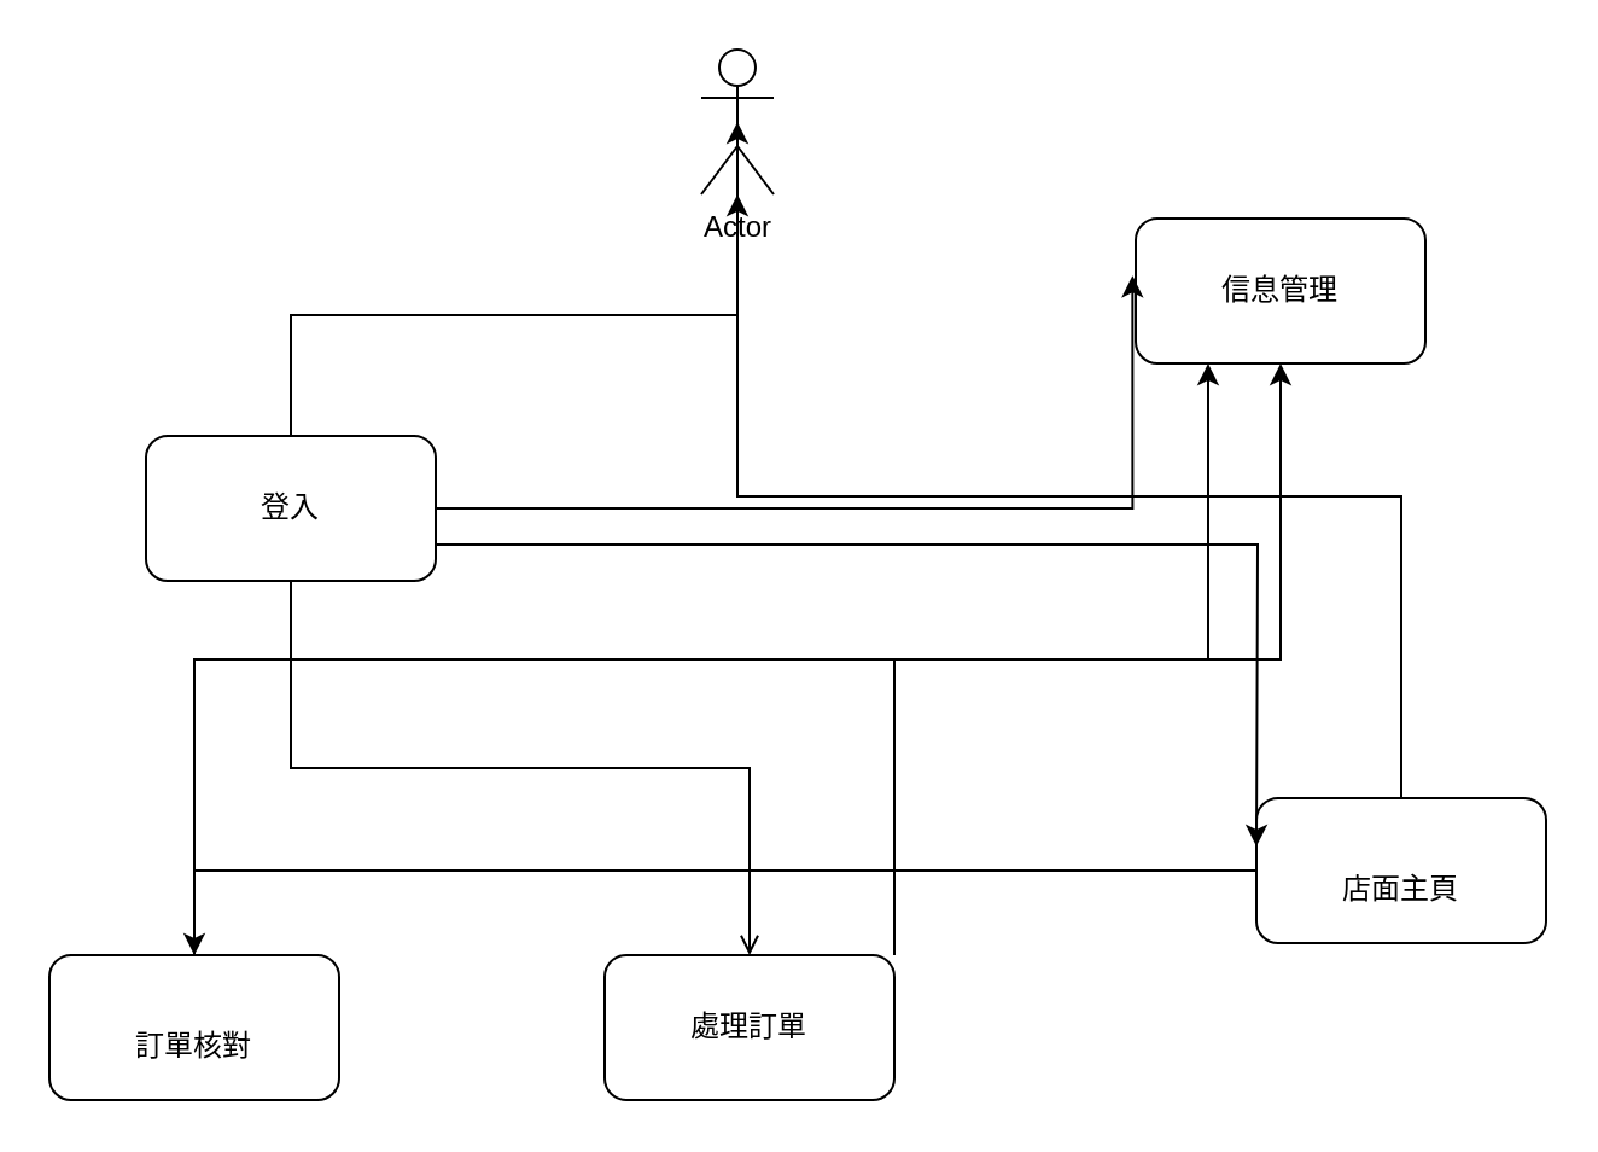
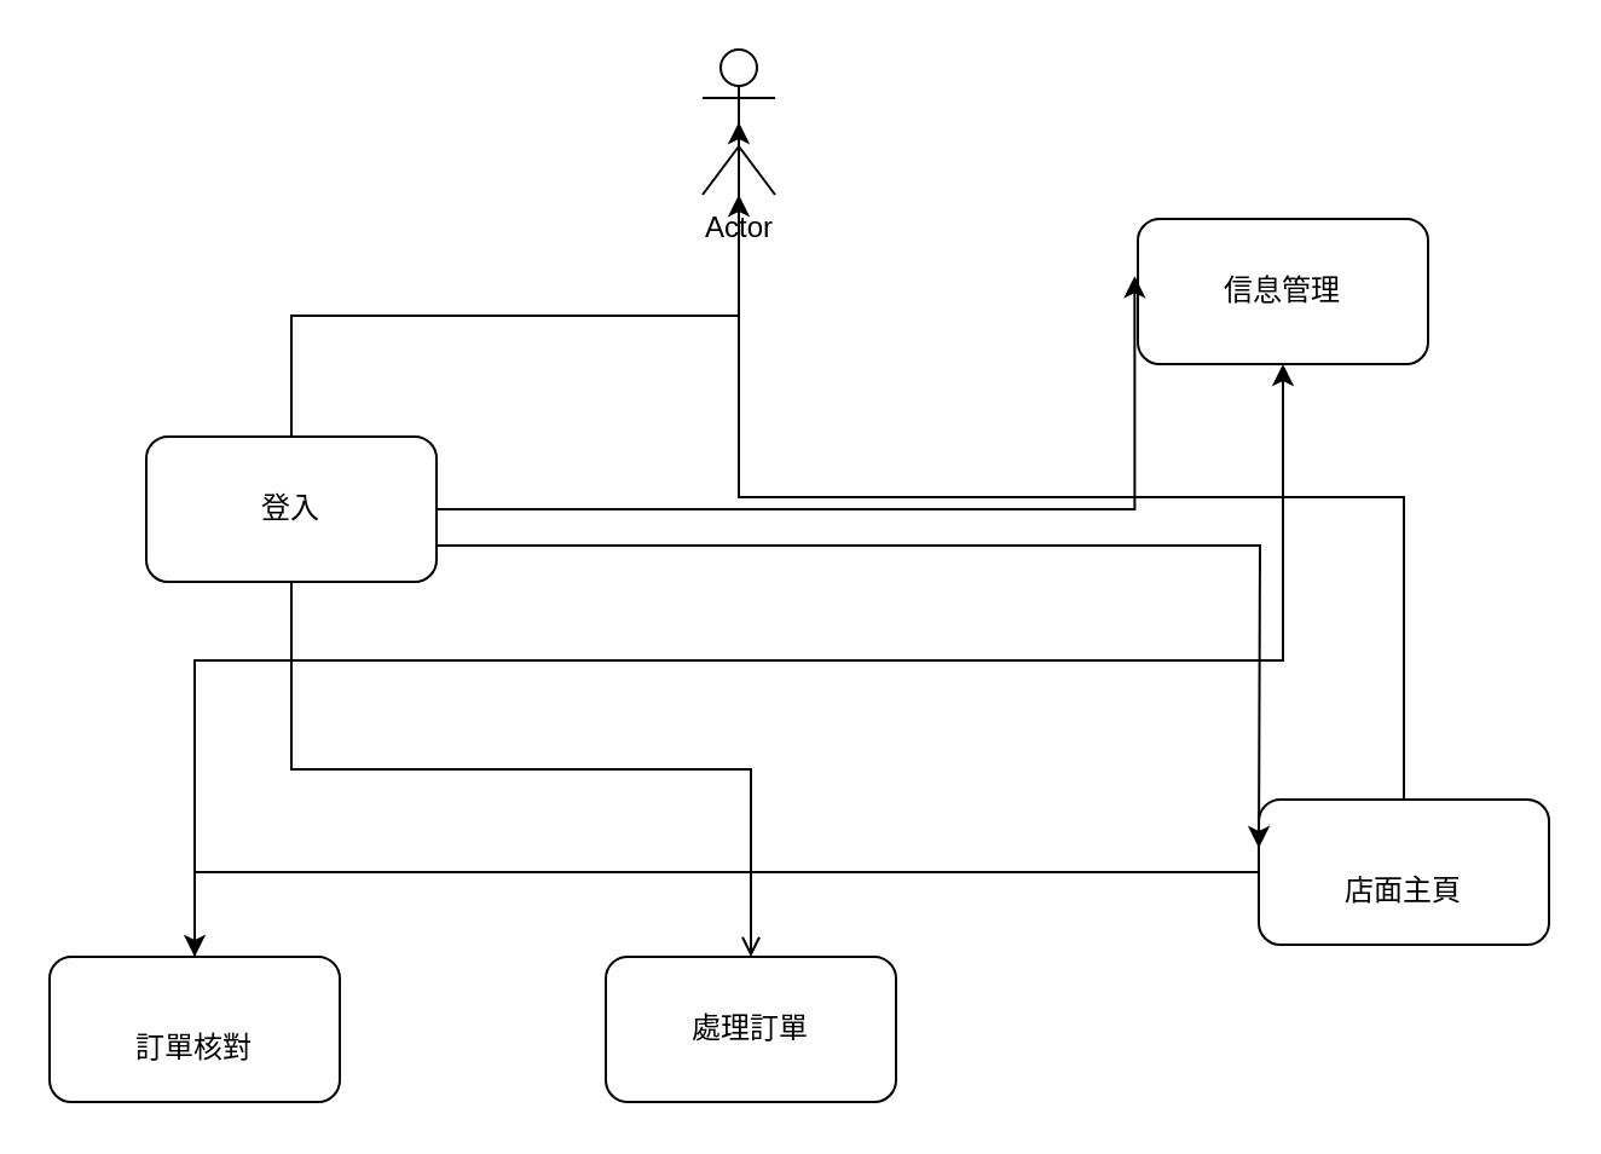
  <mxCell id="0" />
  <mxCell id="1" parent="0" />
  <mxCell id="2" value="Actor" style="shape=umlActor;verticalLabelPosition=bottom;verticalAlign=top;html=1;outlineConnect=0;" vertex="1" parent="1"><mxGeometry x="290" y="20" width="30" height="60" as="geometry" /></mxCell>
  <mxCell id="3" value="&lt;font style=&quot;vertical-align: inherit;&quot;&gt;&lt;font style=&quot;vertical-align: inherit;&quot;&gt;信息管理&lt;/font&gt;&lt;/font&gt;" style="rounded=1;whiteSpace=wrap;html=1;" vertex="1" parent="1"><mxGeometry x="470" y="90" width="120" height="60" as="geometry" /></mxCell>
  <mxCell id="4" style="edgeStyle=orthogonalEdgeStyle;rounded=0;orthogonalLoop=1;jettySize=auto;html=1;exitX=0.5;exitY=1;exitDx=0;exitDy=0;endArrow=open;" edge="1" parent="1" source="5" target="15"><mxGeometry relative="1" as="geometry" /></mxCell>
  <mxCell id="5" value="&lt;font style=&quot;vertical-align: inherit;&quot;&gt;&lt;font style=&quot;vertical-align: inherit;&quot;&gt;登入&lt;/font&gt;&lt;/font&gt;" style="rounded=1;whiteSpace=wrap;html=1;" vertex="1" parent="1"><mxGeometry x="60" y="180" width="120" height="60" as="geometry" /></mxCell>
  <mxCell id="6" style="edgeStyle=orthogonalEdgeStyle;rounded=0;orthogonalLoop=1;jettySize=auto;html=1;exitX=0.5;exitY=0;exitDx=0;exitDy=0;entryX=0.5;entryY=1;entryDx=0;entryDy=0;" edge="1" parent="1" source="7" target="3"><mxGeometry relative="1" as="geometry" /></mxCell>
  <mxCell id="7" value="&lt;font style=&quot;vertical-align: inherit;&quot;&gt;&lt;font style=&quot;vertical-align: inherit;&quot;&gt;&lt;br&gt;訂單核對&lt;/font&gt;&lt;/font&gt;" style="rounded=1;whiteSpace=wrap;html=1;" vertex="1" parent="1"><mxGeometry x="20" y="395" width="120" height="60" as="geometry" /></mxCell>
  <mxCell id="8" style="edgeStyle=orthogonalEdgeStyle;rounded=0;orthogonalLoop=1;jettySize=auto;html=1;exitX=0.5;exitY=0;exitDx=0;exitDy=0;" edge="1" parent="1" source="10" target="2"><mxGeometry relative="1" as="geometry" /></mxCell>
  <mxCell id="9" style="edgeStyle=orthogonalEdgeStyle;rounded=0;orthogonalLoop=1;jettySize=auto;html=1;exitX=0;exitY=0.5;exitDx=0;exitDy=0;" edge="1" parent="1" source="10" target="7"><mxGeometry relative="1" as="geometry" /></mxCell>
  <mxCell id="10" value="&lt;font style=&quot;vertical-align: inherit;&quot;&gt;&lt;font style=&quot;vertical-align: inherit;&quot;&gt;&lt;br&gt;店面主頁&lt;/font&gt;&lt;/font&gt;" style="rounded=1;whiteSpace=wrap;html=1;" vertex="1" parent="1"><mxGeometry x="520" y="330" width="120" height="60" as="geometry" /></mxCell>
  <mxCell id="11" style="edgeStyle=orthogonalEdgeStyle;rounded=0;orthogonalLoop=1;jettySize=auto;html=1;exitX=0.5;exitY=0;exitDx=0;exitDy=0;entryX=0.5;entryY=0.5;entryDx=0;entryDy=0;entryPerimeter=0;" edge="1" parent="1" source="5" target="2"><mxGeometry relative="1" as="geometry" /></mxCell>
  <mxCell id="12" style="edgeStyle=orthogonalEdgeStyle;rounded=0;orthogonalLoop=1;jettySize=auto;html=1;exitX=1;exitY=0.5;exitDx=0;exitDy=0;entryX=-0.011;entryY=0.394;entryDx=0;entryDy=0;entryPerimeter=0;" edge="1" parent="1" source="5" target="3"><mxGeometry relative="1" as="geometry" /></mxCell>
  <mxCell id="13" style="edgeStyle=orthogonalEdgeStyle;rounded=0;orthogonalLoop=1;jettySize=auto;html=1;exitX=1;exitY=0.75;exitDx=0;exitDy=0;" edge="1" parent="1" source="5"><mxGeometry relative="1" as="geometry"><mxPoint x="520" y="350" as="targetPoint" /></mxGeometry></mxCell>
- <mxCell id="14" style="edgeStyle=orthogonalEdgeStyle;rounded=0;orthogonalLoop=1;jettySize=auto;html=1;exitX=1;exitY=0;exitDx=0;exitDy=0;entryX=0.25;entryY=1;entryDx=0;entryDy=0;" edge="1" parent="1" source="15" target="3"><mxGeometry relative="1" as="geometry" /></mxCell>
  <mxCell id="15" value="&lt;font style=&quot;vertical-align: inherit;&quot;&gt;&lt;font style=&quot;vertical-align: inherit;&quot;&gt;處理訂單&lt;/font&gt;&lt;/font&gt;" style="rounded=1;whiteSpace=wrap;html=1;" vertex="1" parent="1"><mxGeometry x="250" y="395" width="120" height="60" as="geometry" /></mxCell>
